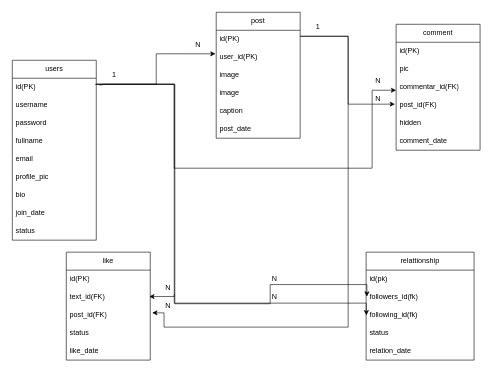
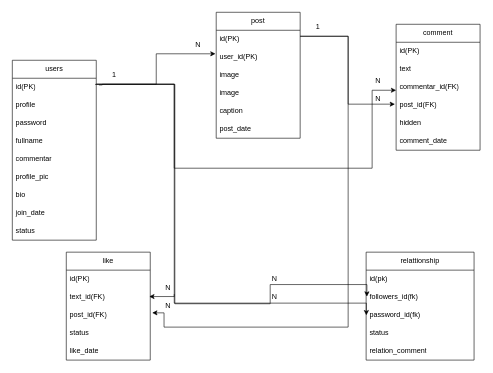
  <mxCell id="0" />
  <mxCell id="1" parent="0" />
  <mxCell id="2" value="users" style="swimlane;fontStyle=0;childLayout=stackLayout;horizontal=1;startSize=30;horizontalStack=0;resizeParent=1;resizeParentMax=0;resizeLast=0;collapsible=1;marginBottom=0;whiteSpace=wrap;html=1;" vertex="1" parent="1"><mxGeometry x="20" y="100" width="140" height="300" as="geometry" /></mxCell>
  <mxCell id="3" value="id(PK)" style="text;strokeColor=none;fillColor=none;align=left;verticalAlign=middle;spacingLeft=4;spacingRight=4;overflow=hidden;points=[[0,0.5],[1,0.5]];portConstraint=eastwest;rotatable=0;whiteSpace=wrap;html=1;" vertex="1" parent="2"><mxGeometry y="30" width="140" height="30" as="geometry" /></mxCell>
- <mxCell id="4" value="username" style="text;strokeColor=none;fillColor=none;align=left;verticalAlign=middle;spacingLeft=4;spacingRight=4;overflow=hidden;points=[[0,0.5],[1,0.5]];portConstraint=eastwest;rotatable=0;whiteSpace=wrap;html=1;" vertex="1" parent="2"><mxGeometry y="60" width="140" height="30" as="geometry" /></mxCell>
+ <mxCell id="4" value="profile" style="text;strokeColor=none;fillColor=none;align=left;verticalAlign=middle;spacingLeft=4;spacingRight=4;overflow=hidden;points=[[0,0.5],[1,0.5]];portConstraint=eastwest;rotatable=0;whiteSpace=wrap;html=1;" vertex="1" parent="2"><mxGeometry y="60" width="140" height="30" as="geometry" /></mxCell>
  <mxCell id="5" value="password" style="text;strokeColor=none;fillColor=none;align=left;verticalAlign=middle;spacingLeft=4;spacingRight=4;overflow=hidden;points=[[0,0.5],[1,0.5]];portConstraint=eastwest;rotatable=0;whiteSpace=wrap;html=1;" vertex="1" parent="2"><mxGeometry y="90" width="140" height="30" as="geometry" /></mxCell>
  <mxCell id="6" value="fullname" style="text;strokeColor=none;fillColor=none;align=left;verticalAlign=middle;spacingLeft=4;spacingRight=4;overflow=hidden;points=[[0,0.5],[1,0.5]];portConstraint=eastwest;rotatable=0;whiteSpace=wrap;html=1;" vertex="1" parent="2"><mxGeometry y="120" width="140" height="30" as="geometry" /></mxCell>
- <mxCell id="7" value="email" style="text;strokeColor=none;fillColor=none;align=left;verticalAlign=middle;spacingLeft=4;spacingRight=4;overflow=hidden;points=[[0,0.5],[1,0.5]];portConstraint=eastwest;rotatable=0;whiteSpace=wrap;html=1;" vertex="1" parent="2"><mxGeometry y="150" width="140" height="30" as="geometry" /></mxCell>
+ <mxCell id="7" value="commentar" style="text;strokeColor=none;fillColor=none;align=left;verticalAlign=middle;spacingLeft=4;spacingRight=4;overflow=hidden;points=[[0,0.5],[1,0.5]];portConstraint=eastwest;rotatable=0;whiteSpace=wrap;html=1;" vertex="1" parent="2"><mxGeometry y="150" width="140" height="30" as="geometry" /></mxCell>
  <mxCell id="8" value="profile_pic" style="text;strokeColor=none;fillColor=none;align=left;verticalAlign=middle;spacingLeft=4;spacingRight=4;overflow=hidden;points=[[0,0.5],[1,0.5]];portConstraint=eastwest;rotatable=0;whiteSpace=wrap;html=1;" vertex="1" parent="2"><mxGeometry y="180" width="140" height="30" as="geometry" /></mxCell>
  <mxCell id="9" value="bio" style="text;strokeColor=none;fillColor=none;align=left;verticalAlign=middle;spacingLeft=4;spacingRight=4;overflow=hidden;points=[[0,0.5],[1,0.5]];portConstraint=eastwest;rotatable=0;whiteSpace=wrap;html=1;" vertex="1" parent="2"><mxGeometry y="210" width="140" height="30" as="geometry" /></mxCell>
  <mxCell id="10" value="join_date" style="text;strokeColor=none;fillColor=none;align=left;verticalAlign=middle;spacingLeft=4;spacingRight=4;overflow=hidden;points=[[0,0.5],[1,0.5]];portConstraint=eastwest;rotatable=0;whiteSpace=wrap;html=1;" vertex="1" parent="2"><mxGeometry y="240" width="140" height="30" as="geometry" /></mxCell>
  <mxCell id="11" value="status" style="text;strokeColor=none;fillColor=none;align=left;verticalAlign=middle;spacingLeft=4;spacingRight=4;overflow=hidden;points=[[0,0.5],[1,0.5]];portConstraint=eastwest;rotatable=0;whiteSpace=wrap;html=1;" vertex="1" parent="2"><mxGeometry y="270" width="140" height="30" as="geometry" /></mxCell>
  <mxCell id="12" value="relattionship" style="swimlane;fontStyle=0;childLayout=stackLayout;horizontal=1;startSize=30;horizontalStack=0;resizeParent=1;resizeParentMax=0;resizeLast=0;collapsible=1;marginBottom=0;whiteSpace=wrap;html=1;" vertex="1" parent="1"><mxGeometry x="610" y="420" width="180" height="180" as="geometry" /></mxCell>
  <mxCell id="13" value="id(pk)" style="text;strokeColor=none;fillColor=none;align=left;verticalAlign=middle;spacingLeft=4;spacingRight=4;overflow=hidden;points=[[0,0.5],[1,0.5]];portConstraint=eastwest;rotatable=0;whiteSpace=wrap;html=1;" vertex="1" parent="12"><mxGeometry y="30" width="180" height="30" as="geometry" /></mxCell>
  <mxCell id="14" value="followers_id(fk)" style="text;strokeColor=none;fillColor=none;align=left;verticalAlign=middle;spacingLeft=4;spacingRight=4;overflow=hidden;points=[[0,0.5],[1,0.5]];portConstraint=eastwest;rotatable=0;whiteSpace=wrap;html=1;" vertex="1" parent="12"><mxGeometry y="60" width="180" height="30" as="geometry" /></mxCell>
- <mxCell id="15" value="following_id(fk)" style="text;strokeColor=none;fillColor=none;align=left;verticalAlign=middle;spacingLeft=4;spacingRight=4;overflow=hidden;points=[[0,0.5],[1,0.5]];portConstraint=eastwest;rotatable=0;whiteSpace=wrap;html=1;" vertex="1" parent="12"><mxGeometry y="90" width="180" height="30" as="geometry" /></mxCell>
+ <mxCell id="15" value="password_id(fk)" style="text;strokeColor=none;fillColor=none;align=left;verticalAlign=middle;spacingLeft=4;spacingRight=4;overflow=hidden;points=[[0,0.5],[1,0.5]];portConstraint=eastwest;rotatable=0;whiteSpace=wrap;html=1;" vertex="1" parent="12"><mxGeometry y="90" width="180" height="30" as="geometry" /></mxCell>
  <mxCell id="16" value="status" style="text;strokeColor=none;fillColor=none;align=left;verticalAlign=middle;spacingLeft=4;spacingRight=4;overflow=hidden;points=[[0,0.5],[1,0.5]];portConstraint=eastwest;rotatable=0;whiteSpace=wrap;html=1;" vertex="1" parent="12"><mxGeometry y="120" width="180" height="30" as="geometry" /></mxCell>
- <mxCell id="17" value="relation_date" style="text;strokeColor=none;fillColor=none;align=left;verticalAlign=middle;spacingLeft=4;spacingRight=4;overflow=hidden;points=[[0,0.5],[1,0.5]];portConstraint=eastwest;rotatable=0;whiteSpace=wrap;html=1;" vertex="1" parent="12"><mxGeometry y="150" width="180" height="30" as="geometry" /></mxCell>
+ <mxCell id="17" value="relation_comment" style="text;strokeColor=none;fillColor=none;align=left;verticalAlign=middle;spacingLeft=4;spacingRight=4;overflow=hidden;points=[[0,0.5],[1,0.5]];portConstraint=eastwest;rotatable=0;whiteSpace=wrap;html=1;" vertex="1" parent="12"><mxGeometry y="150" width="180" height="30" as="geometry" /></mxCell>
  <mxCell id="18" style="edgeStyle=orthogonalEdgeStyle;rounded=0;orthogonalLoop=1;jettySize=auto;html=1;entryX=0.007;entryY=0.467;entryDx=0;entryDy=0;entryPerimeter=0;exitX=0.073;exitY=1.04;exitDx=0;exitDy=0;exitPerimeter=0;" edge="1" parent="1" source="20"><mxGeometry relative="1" as="geometry"><mxPoint x="170" y="150" as="sourcePoint" /><mxPoint x="611.26" y="494.01" as="targetPoint" /><Array as="points"><mxPoint x="170" y="141" /><mxPoint x="170" y="140" /><mxPoint x="291" y="140" /><mxPoint x="291" y="506" /><mxPoint x="450" y="506" /><mxPoint x="450" y="474" /><mxPoint x="611" y="474" /></Array></mxGeometry></mxCell>
  <mxCell id="19" style="edgeStyle=orthogonalEdgeStyle;rounded=0;orthogonalLoop=1;jettySize=auto;html=1;entryX=0.002;entryY=0.507;entryDx=0;entryDy=0;entryPerimeter=0;exitX=-0.02;exitY=1.04;exitDx=0;exitDy=0;exitPerimeter=0;" edge="1" parent="1" source="20"><mxGeometry relative="1" as="geometry"><mxPoint x="130" y="140" as="sourcePoint" /><mxPoint x="610.36" y="525.21" as="targetPoint" /><Array as="points"><mxPoint x="159" y="140" /><mxPoint x="290" y="140" /><mxPoint x="290" y="505" /><mxPoint x="610" y="505" /></Array></mxGeometry></mxCell>
  <mxCell id="20" value="1" style="text;html=1;strokeColor=none;fillColor=none;align=center;verticalAlign=middle;whiteSpace=wrap;rounded=0;" vertex="1" parent="1"><mxGeometry x="160" y="110" width="60" height="30" as="geometry" /></mxCell>
  <mxCell id="21" value="N" style="text;html=1;strokeColor=none;fillColor=none;align=center;verticalAlign=middle;whiteSpace=wrap;rounded=0;" vertex="1" parent="1"><mxGeometry x="440" y="460" width="35" height="10" as="geometry" /></mxCell>
  <mxCell id="22" value="N" style="text;html=1;strokeColor=none;fillColor=none;align=center;verticalAlign=middle;whiteSpace=wrap;rounded=0;" vertex="1" parent="1"><mxGeometry x="450" y="490" width="15" height="10" as="geometry" /></mxCell>
  <mxCell id="23" value="like" style="swimlane;fontStyle=0;childLayout=stackLayout;horizontal=1;startSize=30;horizontalStack=0;resizeParent=1;resizeParentMax=0;resizeLast=0;collapsible=1;marginBottom=0;whiteSpace=wrap;html=1;" vertex="1" parent="1"><mxGeometry x="110" y="420" width="140" height="180" as="geometry" /></mxCell>
  <mxCell id="24" value="id(PK)" style="text;strokeColor=none;fillColor=none;align=left;verticalAlign=middle;spacingLeft=4;spacingRight=4;overflow=hidden;points=[[0,0.5],[1,0.5]];portConstraint=eastwest;rotatable=0;whiteSpace=wrap;html=1;" vertex="1" parent="23"><mxGeometry y="30" width="140" height="30" as="geometry" /></mxCell>
  <mxCell id="25" value="text_id(FK)" style="text;strokeColor=none;fillColor=none;align=left;verticalAlign=middle;spacingLeft=4;spacingRight=4;overflow=hidden;points=[[0,0.5],[1,0.5]];portConstraint=eastwest;rotatable=0;whiteSpace=wrap;html=1;" vertex="1" parent="23"><mxGeometry y="60" width="140" height="30" as="geometry" /></mxCell>
  <mxCell id="26" value="post_id(FK)" style="text;strokeColor=none;fillColor=none;align=left;verticalAlign=middle;spacingLeft=4;spacingRight=4;overflow=hidden;points=[[0,0.5],[1,0.5]];portConstraint=eastwest;rotatable=0;whiteSpace=wrap;html=1;" vertex="1" parent="23"><mxGeometry y="90" width="140" height="30" as="geometry" /></mxCell>
  <mxCell id="27" value="status" style="text;strokeColor=none;fillColor=none;align=left;verticalAlign=middle;spacingLeft=4;spacingRight=4;overflow=hidden;points=[[0,0.5],[1,0.5]];portConstraint=eastwest;rotatable=0;whiteSpace=wrap;html=1;" vertex="1" parent="23"><mxGeometry y="120" width="140" height="30" as="geometry" /></mxCell>
  <mxCell id="28" value="like_date" style="text;strokeColor=none;fillColor=none;align=left;verticalAlign=middle;spacingLeft=4;spacingRight=4;overflow=hidden;points=[[0,0.5],[1,0.5]];portConstraint=eastwest;rotatable=0;whiteSpace=wrap;html=1;" vertex="1" parent="23"><mxGeometry y="150" width="140" height="30" as="geometry" /></mxCell>
  <mxCell id="29" style="edgeStyle=orthogonalEdgeStyle;rounded=0;orthogonalLoop=1;jettySize=auto;html=1;entryX=-0.027;entryY=-0.033;entryDx=0;entryDy=0;entryPerimeter=0;" edge="1" parent="1" target="52"><mxGeometry relative="1" as="geometry"><mxPoint x="290" y="490" as="sourcePoint" /><mxPoint x="220" y="495" as="targetPoint" /><Array as="points"><mxPoint x="290" y="494" /></Array></mxGeometry></mxCell>
  <mxCell id="30" value="N" style="text;html=1;strokeColor=none;fillColor=none;align=center;verticalAlign=middle;whiteSpace=wrap;rounded=0;" vertex="1" parent="1"><mxGeometry x="270" y="470" width="20" height="20" as="geometry" /></mxCell>
  <mxCell id="31" value="post" style="swimlane;fontStyle=0;childLayout=stackLayout;horizontal=1;startSize=30;horizontalStack=0;resizeParent=1;resizeParentMax=0;resizeLast=0;collapsible=1;marginBottom=0;whiteSpace=wrap;html=1;" vertex="1" parent="1"><mxGeometry x="360" width="140" height="210" as="geometry" y="20" /></mxCell>
  <mxCell id="32" value="id(PK)" style="text;strokeColor=none;fillColor=none;align=left;verticalAlign=middle;spacingLeft=4;spacingRight=4;overflow=hidden;points=[[0,0.5],[1,0.5]];portConstraint=eastwest;rotatable=0;whiteSpace=wrap;html=1;" vertex="1" parent="31"><mxGeometry y="30" width="140" height="30" as="geometry" /></mxCell>
  <mxCell id="33" value="user_id(PK)" style="text;strokeColor=none;fillColor=none;align=left;verticalAlign=middle;spacingLeft=4;spacingRight=4;overflow=hidden;points=[[0,0.5],[1,0.5]];portConstraint=eastwest;rotatable=0;whiteSpace=wrap;html=1;" vertex="1" parent="31"><mxGeometry y="60" width="140" height="30" as="geometry" /></mxCell>
  <mxCell id="34" value="image" style="text;strokeColor=none;fillColor=none;align=left;verticalAlign=middle;spacingLeft=4;spacingRight=4;overflow=hidden;points=[[0,0.5],[1,0.5]];portConstraint=eastwest;rotatable=0;whiteSpace=wrap;html=1;" vertex="1" parent="31"><mxGeometry y="90" width="140" height="30" as="geometry" /></mxCell>
  <mxCell id="35" value="image" style="text;strokeColor=none;fillColor=none;align=left;verticalAlign=middle;spacingLeft=4;spacingRight=4;overflow=hidden;points=[[0,0.5],[1,0.5]];portConstraint=eastwest;rotatable=0;whiteSpace=wrap;html=1;" vertex="1" parent="31"><mxGeometry y="120" width="140" height="30" as="geometry" /></mxCell>
  <mxCell id="36" value="caption" style="text;strokeColor=none;fillColor=none;align=left;verticalAlign=middle;spacingLeft=4;spacingRight=4;overflow=hidden;points=[[0,0.5],[1,0.5]];portConstraint=eastwest;rotatable=0;whiteSpace=wrap;html=1;" vertex="1" parent="31"><mxGeometry y="150" width="140" height="30" as="geometry" /></mxCell>
  <mxCell id="37" value="post_date" style="text;strokeColor=none;fillColor=none;align=left;verticalAlign=middle;spacingLeft=4;spacingRight=4;overflow=hidden;points=[[0,0.5],[1,0.5]];portConstraint=eastwest;rotatable=0;whiteSpace=wrap;html=1;" vertex="1" parent="31"><mxGeometry y="180" width="140" height="30" as="geometry" /></mxCell>
  <mxCell id="38" style="edgeStyle=orthogonalEdgeStyle;rounded=0;orthogonalLoop=1;jettySize=auto;html=1;entryX=-0.009;entryY=0.307;entryDx=0;entryDy=0;entryPerimeter=0;" edge="1" parent="1" source="3" target="33"><mxGeometry relative="1" as="geometry"><Array as="points"><mxPoint x="260" y="140" /><mxPoint x="260" y="89" /></Array></mxGeometry></mxCell>
  <mxCell id="39" value="N" style="text;html=1;strokeColor=none;fillColor=none;align=center;verticalAlign=middle;whiteSpace=wrap;rounded=0;" vertex="1" parent="1"><mxGeometry x="300" y="60" width="60" height="30" as="geometry" /></mxCell>
  <mxCell id="40" value="comment" style="swimlane;fontStyle=0;childLayout=stackLayout;horizontal=1;startSize=30;horizontalStack=0;resizeParent=1;resizeParentMax=0;resizeLast=0;collapsible=1;marginBottom=0;whiteSpace=wrap;html=1;" vertex="1" parent="1"><mxGeometry x="660" y="40" width="140" height="210" as="geometry" /></mxCell>
  <mxCell id="41" value="id(PK)" style="text;strokeColor=none;fillColor=none;align=left;verticalAlign=middle;spacingLeft=4;spacingRight=4;overflow=hidden;points=[[0,0.5],[1,0.5]];portConstraint=eastwest;rotatable=0;whiteSpace=wrap;html=1;" vertex="1" parent="40"><mxGeometry y="30" width="140" height="30" as="geometry" /></mxCell>
- <mxCell id="42" value="pic" style="text;strokeColor=none;fillColor=none;align=left;verticalAlign=middle;spacingLeft=4;spacingRight=4;overflow=hidden;points=[[0,0.5],[1,0.5]];portConstraint=eastwest;rotatable=0;whiteSpace=wrap;html=1;" vertex="1" parent="40"><mxGeometry y="60" width="140" height="30" as="geometry" /></mxCell>
+ <mxCell id="42" value="text" style="text;strokeColor=none;fillColor=none;align=left;verticalAlign=middle;spacingLeft=4;spacingRight=4;overflow=hidden;points=[[0,0.5],[1,0.5]];portConstraint=eastwest;rotatable=0;whiteSpace=wrap;html=1;" vertex="1" parent="40"><mxGeometry y="60" width="140" height="30" as="geometry" /></mxCell>
  <mxCell id="43" value="commentar_id(FK)" style="text;strokeColor=none;fillColor=none;align=left;verticalAlign=middle;spacingLeft=4;spacingRight=4;overflow=hidden;points=[[0,0.5],[1,0.5]];portConstraint=eastwest;rotatable=0;whiteSpace=wrap;html=1;" vertex="1" parent="40"><mxGeometry y="90" width="140" height="30" as="geometry" /></mxCell>
  <mxCell id="44" value="post_id(FK)" style="text;strokeColor=none;fillColor=none;align=left;verticalAlign=middle;spacingLeft=4;spacingRight=4;overflow=hidden;points=[[0,0.5],[1,0.5]];portConstraint=eastwest;rotatable=0;whiteSpace=wrap;html=1;" vertex="1" parent="40"><mxGeometry y="120" width="140" height="30" as="geometry" /></mxCell>
  <mxCell id="45" value="hidden" style="text;strokeColor=none;fillColor=none;align=left;verticalAlign=middle;spacingLeft=4;spacingRight=4;overflow=hidden;points=[[0,0.5],[1,0.5]];portConstraint=eastwest;rotatable=0;whiteSpace=wrap;html=1;" vertex="1" parent="40"><mxGeometry y="150" width="140" height="30" as="geometry" /></mxCell>
  <mxCell id="46" value="comment_date" style="text;strokeColor=none;fillColor=none;align=left;verticalAlign=middle;spacingLeft=4;spacingRight=4;overflow=hidden;points=[[0,0.5],[1,0.5]];portConstraint=eastwest;rotatable=0;whiteSpace=wrap;html=1;" vertex="1" parent="40"><mxGeometry y="180" width="140" height="30" as="geometry" /></mxCell>
  <mxCell id="47" style="edgeStyle=orthogonalEdgeStyle;rounded=0;orthogonalLoop=1;jettySize=auto;html=1;entryX=-0.014;entryY=0.44;entryDx=0;entryDy=0;entryPerimeter=0;" edge="1" parent="1" source="32" target="44"><mxGeometry relative="1" as="geometry"><mxPoint x="640" y="120" as="targetPoint" /><Array as="points"><mxPoint x="580" y="60" /><mxPoint x="580" y="173" /></Array></mxGeometry></mxCell>
  <mxCell id="48" value="1" style="text;html=1;strokeColor=none;fillColor=none;align=center;verticalAlign=middle;whiteSpace=wrap;rounded=0;" vertex="1" parent="1"><mxGeometry x="500" y="30" width="60" height="30" as="geometry" /></mxCell>
  <mxCell id="49" value="N" style="text;html=1;strokeColor=none;fillColor=none;align=center;verticalAlign=middle;whiteSpace=wrap;rounded=0;" vertex="1" parent="1"><mxGeometry x="600" y="150" width="60" height="30" as="geometry" /></mxCell>
  <mxCell id="50" style="edgeStyle=orthogonalEdgeStyle;rounded=0;orthogonalLoop=1;jettySize=auto;html=1;" edge="1" parent="1" source="3" target="43"><mxGeometry relative="1" as="geometry"><Array as="points"><mxPoint x="290" y="140" /><mxPoint x="290" y="280" /><mxPoint x="620" y="280" /><mxPoint x="620" y="150" /></Array></mxGeometry></mxCell>
  <mxCell id="51" style="edgeStyle=orthogonalEdgeStyle;rounded=0;orthogonalLoop=1;jettySize=auto;html=1;entryX=1.023;entryY=0.373;entryDx=0;entryDy=0;entryPerimeter=0;" edge="1" parent="1" target="26"><mxGeometry relative="1" as="geometry"><mxPoint x="500" y="60" as="sourcePoint" /><mxPoint x="272.74" y="528.59" as="targetPoint" /><Array as="points"><mxPoint x="580" y="60" /><mxPoint x="580" y="545" /><mxPoint x="273" y="545" /><mxPoint x="273" y="521" /></Array></mxGeometry></mxCell>
  <mxCell id="52" value="N" style="text;html=1;strokeColor=none;fillColor=none;align=center;verticalAlign=middle;whiteSpace=wrap;rounded=0;" vertex="1" parent="1"><mxGeometry x="250" y="495" width="60" height="30" as="geometry" /></mxCell>
  <mxCell id="53" value="N" style="text;html=1;strokeColor=none;fillColor=none;align=center;verticalAlign=middle;whiteSpace=wrap;rounded=0;" vertex="1" parent="1"><mxGeometry x="600" y="120" width="60" height="30" as="geometry" /></mxCell>
